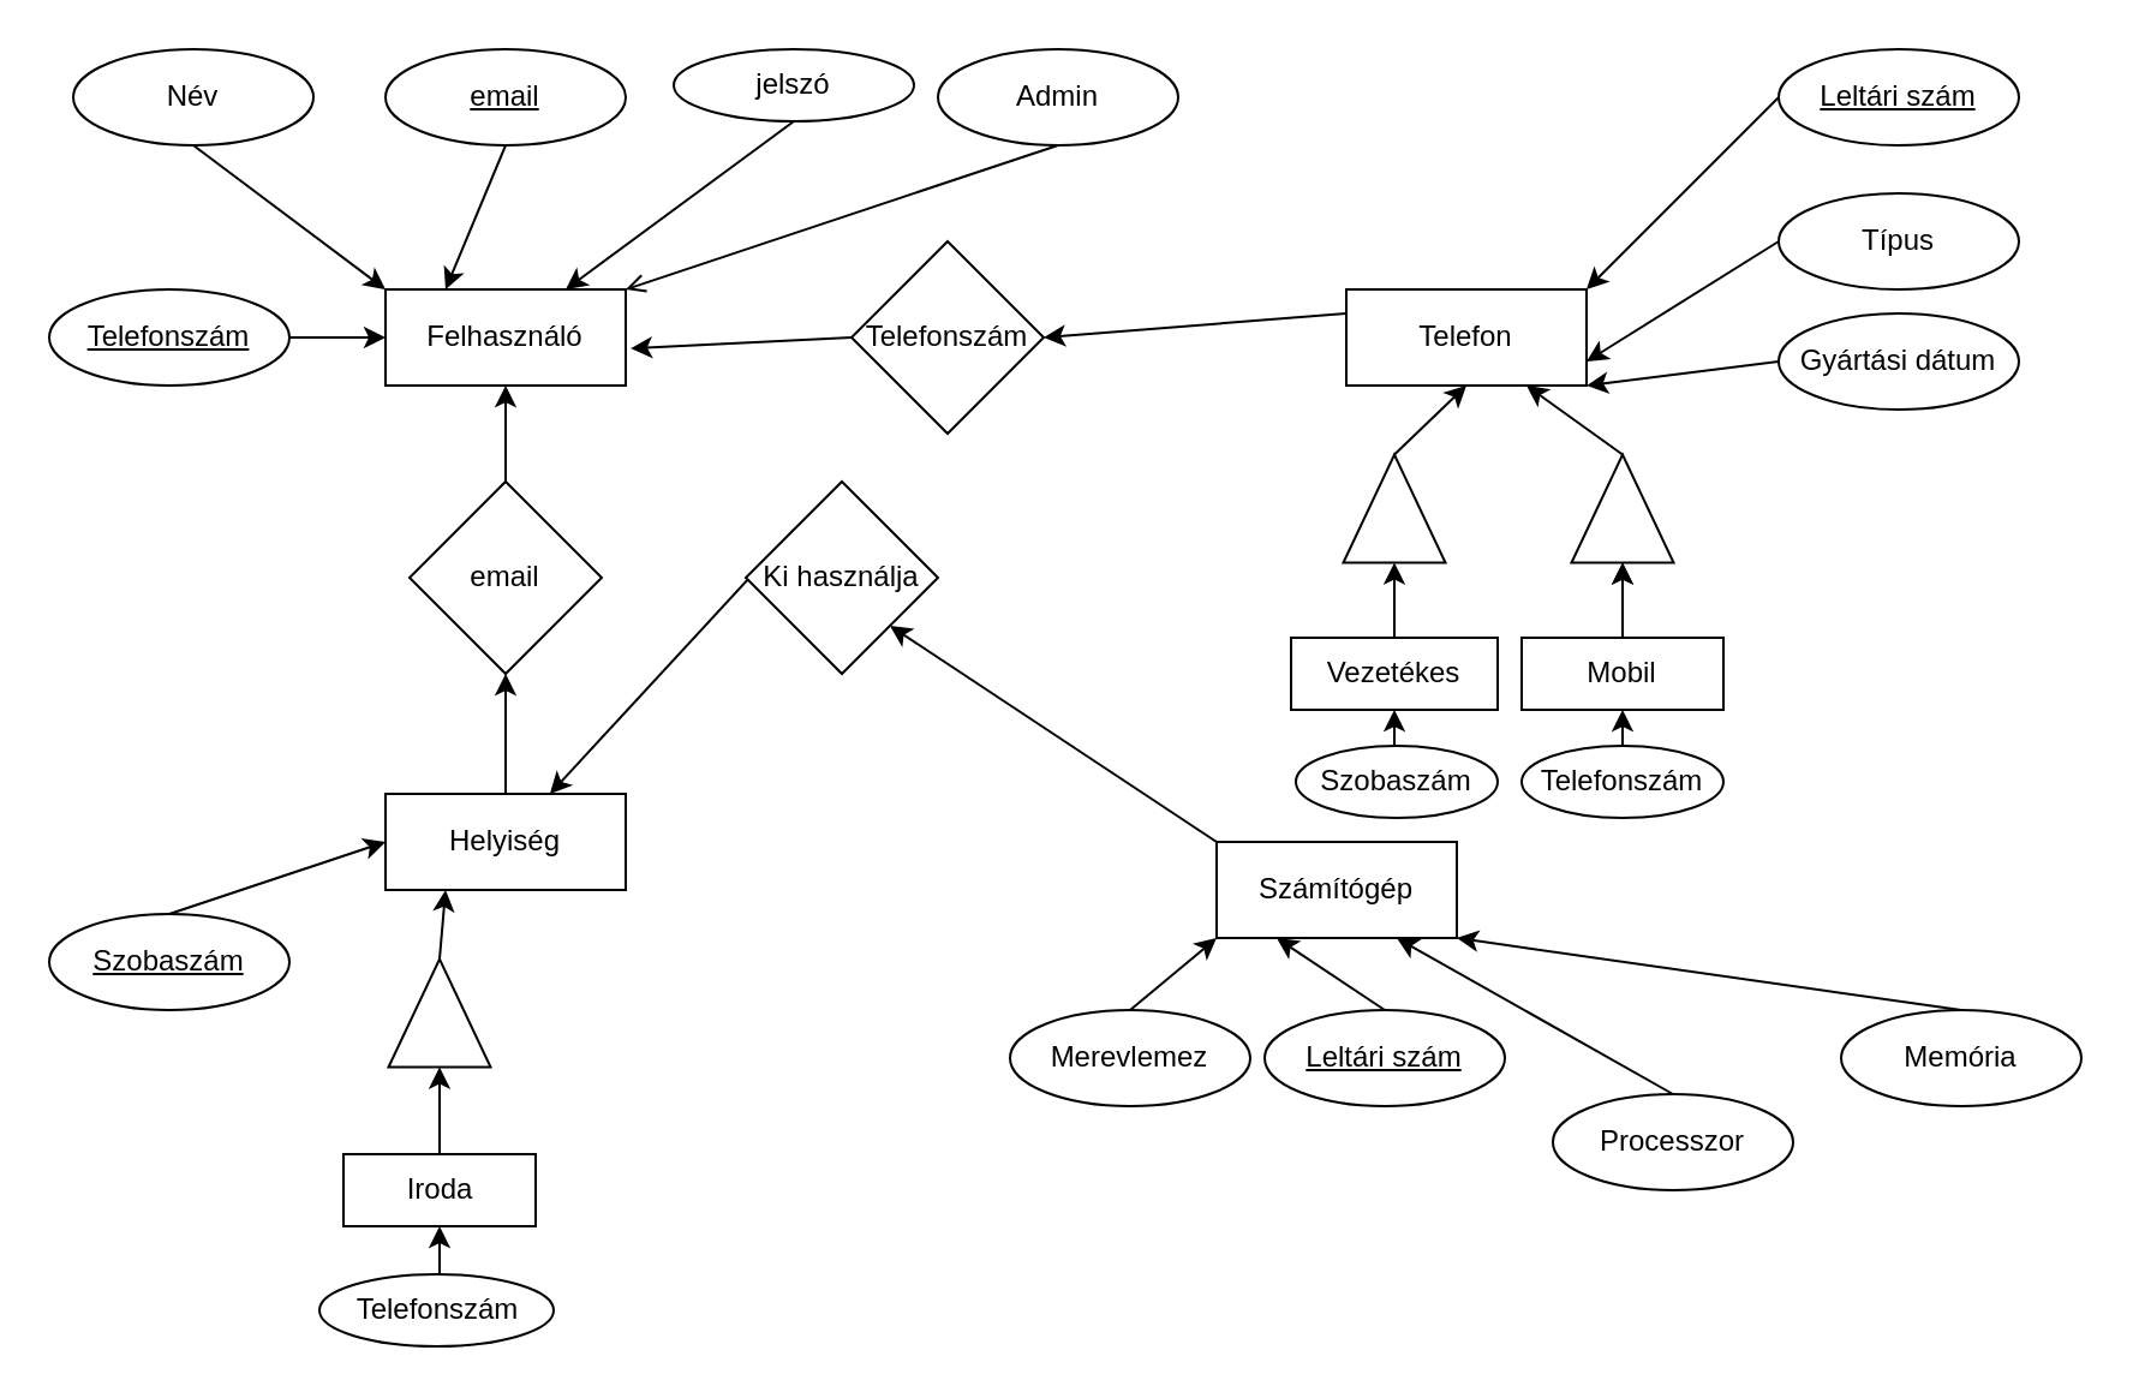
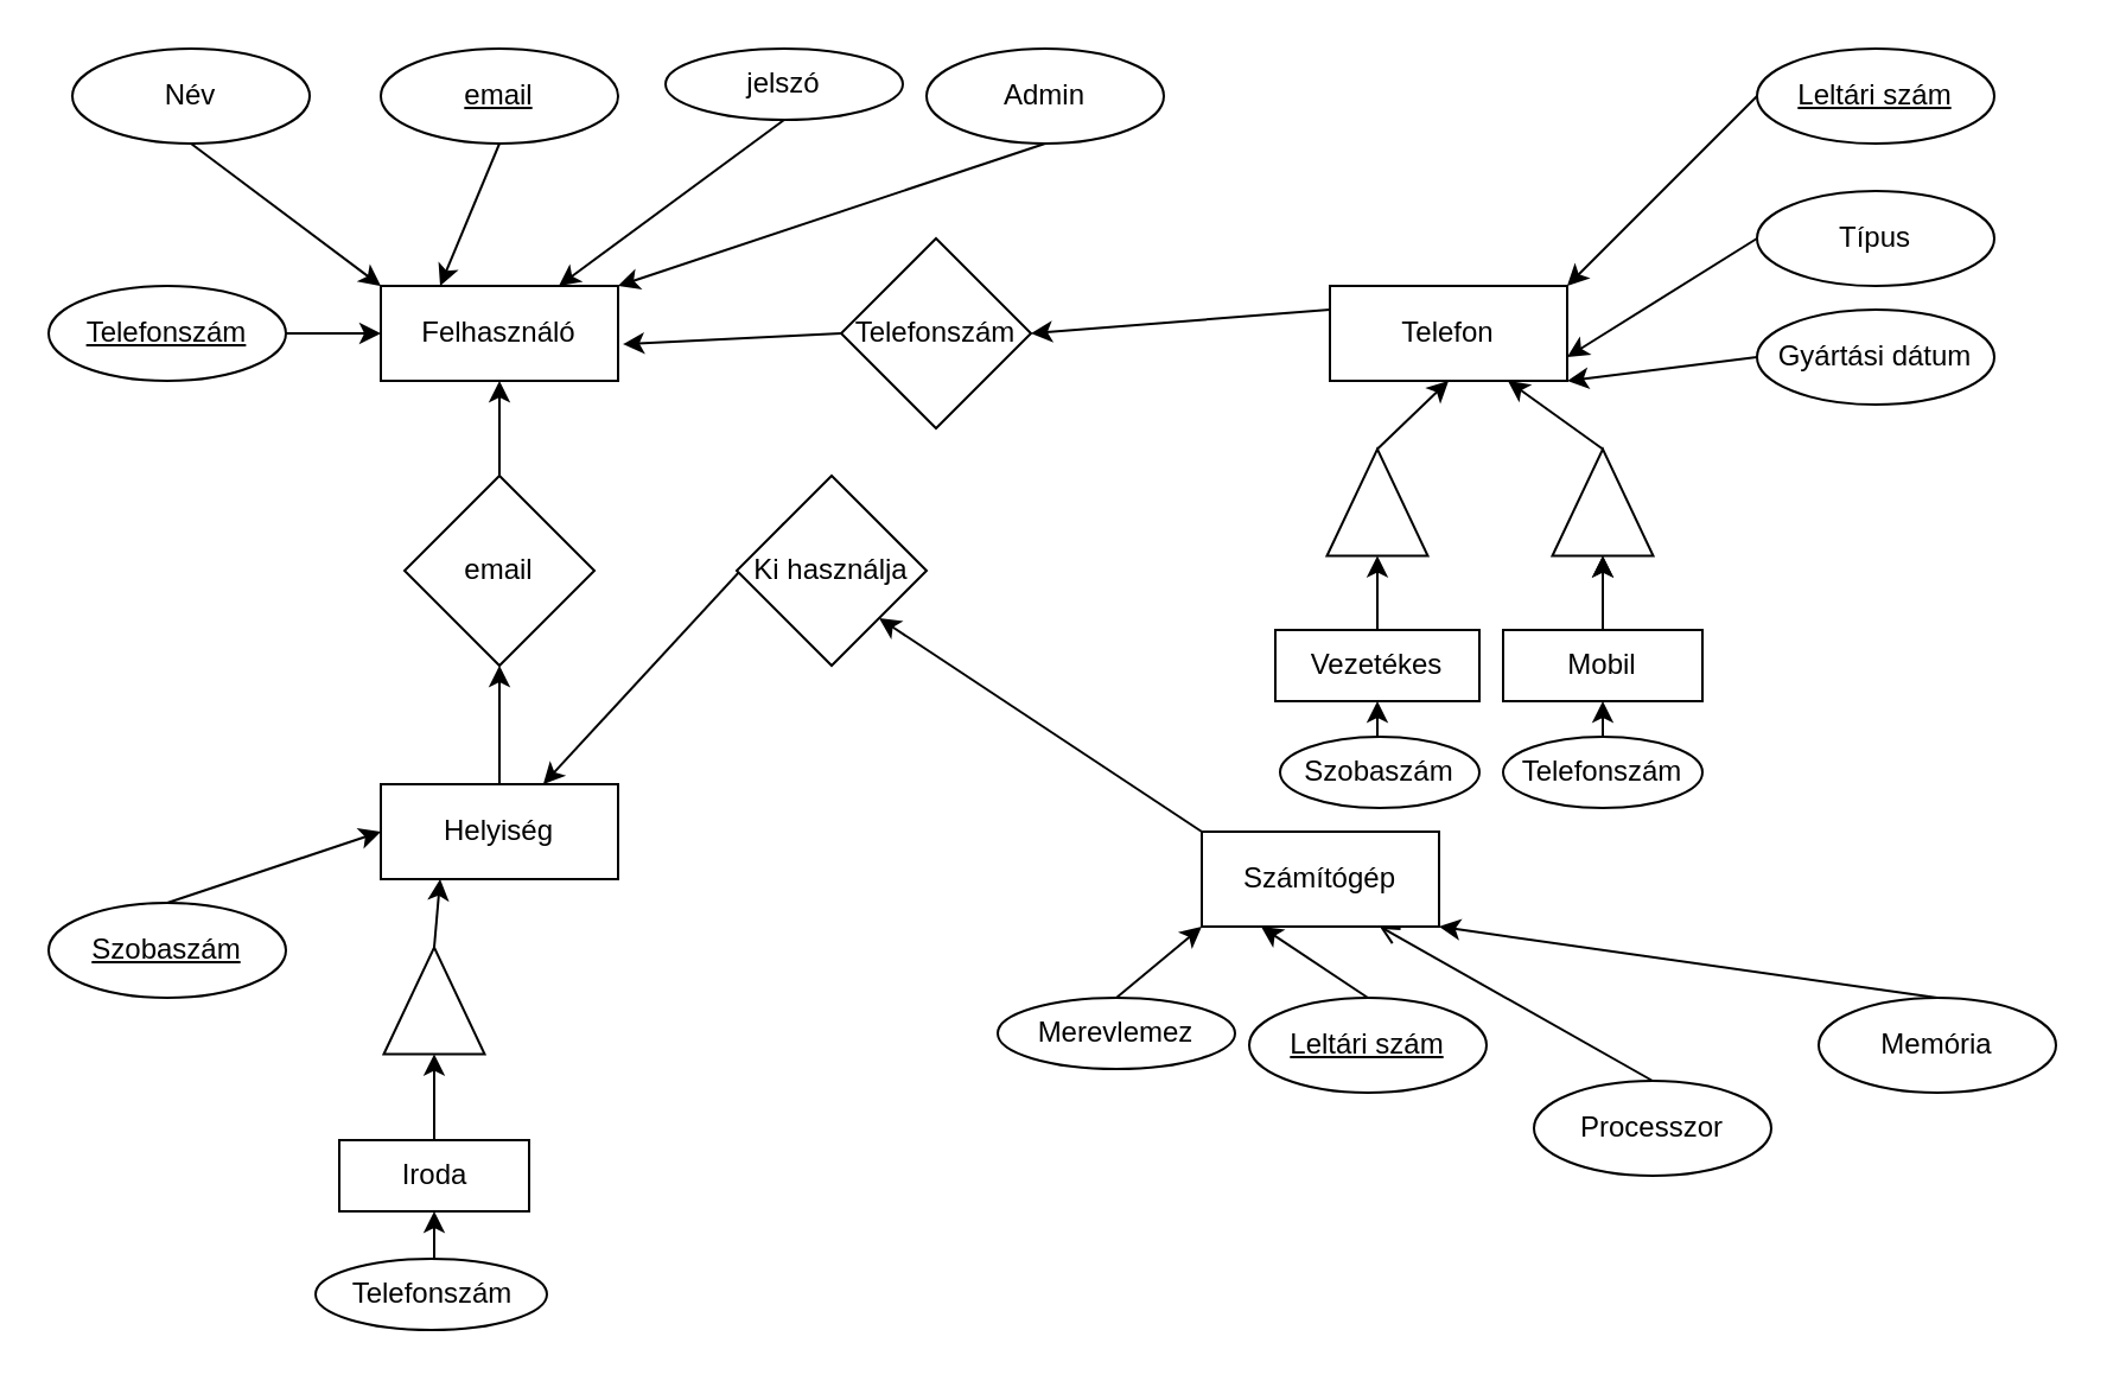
  <mxCell id="0" />
  <mxCell id="1" parent="0" />
  <mxCell id="2" value="Felhasználó" style="whiteSpace=wrap;html=1;align=center;" parent="1" vertex="1"><mxGeometry x="160" y="120" width="100" height="40" as="geometry" /></mxCell>
  <mxCell id="3" style="rounded=0;orthogonalLoop=1;jettySize=auto;html=1;exitX=0;exitY=0;exitDx=0;exitDy=0;entryX=1;entryY=1;entryDx=0;entryDy=0;" edge="1" parent="1" source="4" target="38"><mxGeometry relative="1" as="geometry" /></mxCell>
  <mxCell id="4" value="Számítógép" style="whiteSpace=wrap;html=1;align=center;" parent="1" vertex="1"><mxGeometry x="506" y="350" width="100" height="40" as="geometry" /></mxCell>
  <mxCell id="5" style="rounded=0;orthogonalLoop=1;jettySize=auto;html=1;exitX=0;exitY=0.25;exitDx=0;exitDy=0;entryX=1;entryY=0.5;entryDx=0;entryDy=0;" edge="1" parent="1" source="6" target="35"><mxGeometry relative="1" as="geometry" /></mxCell>
  <mxCell id="6" value="Telefon" style="whiteSpace=wrap;html=1;align=center;" parent="1" vertex="1"><mxGeometry x="560" y="120" width="100" height="40" as="geometry" /></mxCell>
  <mxCell id="7" style="rounded=0;orthogonalLoop=1;jettySize=auto;html=1;exitX=0.5;exitY=1;exitDx=0;exitDy=0;entryX=0;entryY=0;entryDx=0;entryDy=0;" parent="1" source="8" target="2" edge="1"><mxGeometry relative="1" as="geometry" /></mxCell>
  <mxCell id="8" value="Név" style="ellipse;whiteSpace=wrap;html=1;align=center;" parent="1" vertex="1"><mxGeometry x="30" y="20" width="100" height="40" as="geometry" /></mxCell>
  <mxCell id="9" style="rounded=0;orthogonalLoop=1;jettySize=auto;html=1;exitX=0.5;exitY=1;exitDx=0;exitDy=0;entryX=0.25;entryY=0;entryDx=0;entryDy=0;" parent="1" source="10" target="2" edge="1"><mxGeometry relative="1" as="geometry" /></mxCell>
  <mxCell id="10" value="&lt;u&gt;email&lt;/u&gt;" style="ellipse;whiteSpace=wrap;html=1;align=center;" parent="1" vertex="1"><mxGeometry x="160" y="20" width="100" height="40" as="geometry" /></mxCell>
  <mxCell id="11" style="rounded=0;orthogonalLoop=1;jettySize=auto;html=1;exitX=0.5;exitY=1;exitDx=0;exitDy=0;entryX=0.75;entryY=0;entryDx=0;entryDy=0;" parent="1" source="12" target="2" edge="1"><mxGeometry relative="1" as="geometry" /></mxCell>
  <mxCell id="12" value="jelszó" style="ellipse;whiteSpace=wrap;html=1;align=center;" parent="1" vertex="1"><mxGeometry x="280" y="20" width="100" height="30" as="geometry" /></mxCell>
- <mxCell id="13" style="rounded=0;orthogonalLoop=1;jettySize=auto;html=1;exitX=0.5;exitY=1;exitDx=0;exitDy=0;entryX=1;entryY=0;entryDx=0;entryDy=0;endArrow=open;" parent="1" source="14" target="2" edge="1"><mxGeometry relative="1" as="geometry" /></mxCell>
+ <mxCell id="13" style="rounded=0;orthogonalLoop=1;jettySize=auto;html=1;exitX=0.5;exitY=1;exitDx=0;exitDy=0;entryX=1;entryY=0;entryDx=0;entryDy=0;" parent="1" source="14" target="2" edge="1"><mxGeometry relative="1" as="geometry" /></mxCell>
  <mxCell id="14" value="Admin" style="ellipse;whiteSpace=wrap;html=1;align=center;" parent="1" vertex="1"><mxGeometry x="390" y="20" width="100" height="40" as="geometry" /></mxCell>
  <mxCell id="15" style="rounded=0;orthogonalLoop=1;jettySize=auto;html=1;exitX=0;exitY=0.5;exitDx=0;exitDy=0;entryX=1;entryY=0;entryDx=0;entryDy=0;" parent="1" source="16" target="6" edge="1"><mxGeometry relative="1" as="geometry" /></mxCell>
  <mxCell id="16" value="&lt;u&gt;Leltári szám&lt;/u&gt;" style="ellipse;whiteSpace=wrap;html=1;align=center;" parent="1" vertex="1"><mxGeometry x="740" y="20" width="100" height="40" as="geometry" /></mxCell>
  <mxCell id="17" style="rounded=0;orthogonalLoop=1;jettySize=auto;html=1;exitX=0.5;exitY=0;exitDx=0;exitDy=0;entryX=0;entryY=0.5;entryDx=0;entryDy=0;" parent="1" target="31" edge="1"><mxGeometry relative="1" as="geometry"><mxPoint x="675" y="260" as="sourcePoint" /></mxGeometry></mxCell>
  <mxCell id="18" style="rounded=0;orthogonalLoop=1;jettySize=auto;html=1;exitX=0;exitY=0.5;exitDx=0;exitDy=0;entryX=1;entryY=0.75;entryDx=0;entryDy=0;" parent="1" source="19" target="6" edge="1"><mxGeometry relative="1" as="geometry" /></mxCell>
  <mxCell id="19" value="Típus" style="ellipse;whiteSpace=wrap;html=1;align=center;" parent="1" vertex="1"><mxGeometry x="740" y="80" width="100" height="40" as="geometry" /></mxCell>
  <mxCell id="20" style="rounded=0;orthogonalLoop=1;jettySize=auto;html=1;exitX=0;exitY=0.5;exitDx=0;exitDy=0;entryX=1;entryY=1;entryDx=0;entryDy=0;" parent="1" source="21" target="6" edge="1"><mxGeometry relative="1" as="geometry" /></mxCell>
  <mxCell id="21" value="Gyártási dátum" style="ellipse;whiteSpace=wrap;html=1;align=center;" parent="1" vertex="1"><mxGeometry x="740" y="130" width="100" height="40" as="geometry" /></mxCell>
  <mxCell id="22" style="rounded=0;orthogonalLoop=1;jettySize=auto;html=1;exitX=0.5;exitY=0;exitDx=0;exitDy=0;entryX=0.25;entryY=1;entryDx=0;entryDy=0;" parent="1" source="23" target="4" edge="1"><mxGeometry relative="1" as="geometry" /></mxCell>
  <mxCell id="23" value="&lt;u&gt;Leltári szám&lt;/u&gt;" style="ellipse;whiteSpace=wrap;html=1;align=center;" parent="1" vertex="1"><mxGeometry x="526" y="420" width="100" height="40" as="geometry" /></mxCell>
- <mxCell id="24" style="rounded=0;orthogonalLoop=1;jettySize=auto;html=1;exitX=0.5;exitY=0;exitDx=0;exitDy=0;entryX=0.75;entryY=1;entryDx=0;entryDy=0;" parent="1" source="25" target="4" edge="1"><mxGeometry relative="1" as="geometry" /></mxCell>
+ <mxCell id="24" style="rounded=0;orthogonalLoop=1;jettySize=auto;html=1;exitX=0.5;exitY=0;exitDx=0;exitDy=0;entryX=0.75;entryY=1;entryDx=0;entryDy=0;endArrow=open;" parent="1" source="25" target="4" edge="1"><mxGeometry relative="1" as="geometry" /></mxCell>
  <mxCell id="25" value="Processzor" style="ellipse;whiteSpace=wrap;html=1;align=center;" parent="1" vertex="1"><mxGeometry x="646" y="455" width="100" height="40" as="geometry" /></mxCell>
  <mxCell id="26" style="rounded=0;orthogonalLoop=1;jettySize=auto;html=1;exitX=0.5;exitY=0;exitDx=0;exitDy=0;entryX=1;entryY=1;entryDx=0;entryDy=0;" parent="1" source="27" target="4" edge="1"><mxGeometry relative="1" as="geometry" /></mxCell>
  <mxCell id="27" value="Memória" style="ellipse;whiteSpace=wrap;html=1;align=center;" parent="1" vertex="1"><mxGeometry x="766" y="420" width="100" height="40" as="geometry" /></mxCell>
  <mxCell id="28" style="rounded=0;orthogonalLoop=1;jettySize=auto;html=1;exitX=0.5;exitY=0;exitDx=0;exitDy=0;entryX=0;entryY=1;entryDx=0;entryDy=0;" parent="1" source="29" target="4" edge="1"><mxGeometry relative="1" as="geometry" /></mxCell>
- <mxCell id="29" value="Merevlemez" style="ellipse;whiteSpace=wrap;html=1;align=center;" parent="1" vertex="1"><mxGeometry x="420" y="420" width="100" height="40" as="geometry" /></mxCell>
+ <mxCell id="29" value="Merevlemez" style="ellipse;whiteSpace=wrap;html=1;align=center;" parent="1" vertex="1"><mxGeometry x="420" y="420" width="100" height="30" as="geometry" /></mxCell>
  <mxCell id="30" style="rounded=0;orthogonalLoop=1;jettySize=auto;html=1;exitX=1;exitY=0.5;exitDx=0;exitDy=0;entryX=0.75;entryY=1;entryDx=0;entryDy=0;" edge="1" parent="1" source="31" target="6"><mxGeometry relative="1" as="geometry" /></mxCell>
  <mxCell id="31" value="" style="triangle;whiteSpace=wrap;html=1;rotation=-90;" vertex="1" parent="1"><mxGeometry x="652.5" y="190" width="45" height="42.5" as="geometry" /></mxCell>
  <mxCell id="32" style="rounded=0;orthogonalLoop=1;jettySize=auto;html=1;exitX=1;exitY=0.5;exitDx=0;exitDy=0;entryX=0.5;entryY=1;entryDx=0;entryDy=0;" edge="1" parent="1" source="33" target="6"><mxGeometry relative="1" as="geometry" /></mxCell>
  <mxCell id="33" value="" style="triangle;whiteSpace=wrap;html=1;rotation=-90;" vertex="1" parent="1"><mxGeometry x="557.5" y="190" width="45" height="42.5" as="geometry" /></mxCell>
  <mxCell id="34" style="rounded=0;orthogonalLoop=1;jettySize=auto;html=1;exitX=0.5;exitY=0;exitDx=0;exitDy=0;entryX=0;entryY=0.5;entryDx=0;entryDy=0;" edge="1" parent="1" source="47" target="33"><mxGeometry relative="1" as="geometry"><mxPoint x="580" y="260" as="sourcePoint" /><mxPoint x="662" y="244" as="targetPoint" /></mxGeometry></mxCell>
  <mxCell id="35" value="Telefonszám" style="rhombus;whiteSpace=wrap;html=1;" vertex="1" parent="1"><mxGeometry x="354" y="100" width="80" height="80" as="geometry" /></mxCell>
  <mxCell id="36" style="rounded=0;orthogonalLoop=1;jettySize=auto;html=1;exitX=0;exitY=0.5;exitDx=0;exitDy=0;entryX=1.02;entryY=0.614;entryDx=0;entryDy=0;entryPerimeter=0;" edge="1" parent="1" source="35" target="2"><mxGeometry relative="1" as="geometry" /></mxCell>
  <mxCell id="37" style="rounded=0;orthogonalLoop=1;jettySize=auto;html=1;exitX=0;exitY=0;exitDx=0;exitDy=0;" edge="1" parent="1" source="38" target="44"><mxGeometry relative="1" as="geometry" /></mxCell>
  <mxCell id="38" value="Ki használja" style="rhombus;whiteSpace=wrap;html=1;" vertex="1" parent="1"><mxGeometry x="310" y="200" width="80" height="80" as="geometry" /></mxCell>
  <mxCell id="39" style="rounded=0;orthogonalLoop=1;jettySize=auto;html=1;exitX=0.5;exitY=0;exitDx=0;exitDy=0;entryX=0;entryY=0.5;entryDx=0;entryDy=0;" edge="1" parent="1" source="40" target="44"><mxGeometry relative="1" as="geometry" /></mxCell>
  <mxCell id="40" value="Szobaszám" style="ellipse;whiteSpace=wrap;html=1;align=center;fontStyle=4;" vertex="1" parent="1"><mxGeometry y="380" width="100" height="40" as="geometry" x="20" /></mxCell>
  <mxCell id="41" style="rounded=0;orthogonalLoop=1;jettySize=auto;html=1;exitX=0.5;exitY=0;exitDx=0;exitDy=0;entryX=0.5;entryY=1;entryDx=0;entryDy=0;" edge="1" parent="1" source="42" target="2"><mxGeometry relative="1" as="geometry" /></mxCell>
  <mxCell id="42" value="email" style="rhombus;whiteSpace=wrap;html=1;" vertex="1" parent="1"><mxGeometry x="170" y="200" width="80" height="80" as="geometry" /></mxCell>
  <mxCell id="43" style="rounded=0;orthogonalLoop=1;jettySize=auto;html=1;exitX=0.5;exitY=0;exitDx=0;exitDy=0;entryX=0.5;entryY=1;entryDx=0;entryDy=0;" edge="1" parent="1" source="44" target="42"><mxGeometry relative="1" as="geometry" /></mxCell>
  <mxCell id="44" value="Helyiség" style="whiteSpace=wrap;html=1;align=center;" vertex="1" parent="1"><mxGeometry x="160" y="330" width="100" height="40" as="geometry" /></mxCell>
  <mxCell id="45" value="" style="edgeStyle=orthogonalEdgeStyle;rounded=0;orthogonalLoop=1;jettySize=auto;html=1;exitX=0.5;exitY=0;exitDx=0;exitDy=0;" edge="1" parent="1" source="46" target="31"><mxGeometry relative="1" as="geometry" /></mxCell>
  <mxCell id="46" value="Mobil" style="whiteSpace=wrap;html=1;align=center;" vertex="1" parent="1"><mxGeometry x="633" y="265" width="84" height="30" as="geometry" /></mxCell>
  <mxCell id="47" value="Vezetékes" style="whiteSpace=wrap;html=1;align=center;" vertex="1" parent="1"><mxGeometry x="537" y="265" width="86" height="30" as="geometry" /></mxCell>
  <mxCell id="48" style="edgeStyle=orthogonalEdgeStyle;rounded=0;orthogonalLoop=1;jettySize=auto;html=1;exitX=0.5;exitY=0;exitDx=0;exitDy=0;entryX=0.5;entryY=1;entryDx=0;entryDy=0;" edge="1" parent="1" source="49" target="46"><mxGeometry relative="1" as="geometry" /></mxCell>
  <mxCell id="49" value="Telefonszám" style="ellipse;whiteSpace=wrap;html=1;align=center;" vertex="1" parent="1"><mxGeometry x="633" y="310" width="84" height="30" as="geometry" /></mxCell>
  <mxCell id="50" style="edgeStyle=orthogonalEdgeStyle;rounded=0;orthogonalLoop=1;jettySize=auto;html=1;exitX=0.5;exitY=0;exitDx=0;exitDy=0;entryX=0.5;entryY=1;entryDx=0;entryDy=0;" edge="1" parent="1" source="51" target="47"><mxGeometry relative="1" as="geometry" /></mxCell>
  <mxCell id="51" value="Szobaszám" style="ellipse;whiteSpace=wrap;html=1;align=center;" vertex="1" parent="1"><mxGeometry x="539" y="310" width="84" height="30" as="geometry" /></mxCell>
  <mxCell id="52" style="rounded=0;orthogonalLoop=1;jettySize=auto;html=1;exitX=1;exitY=0.5;exitDx=0;exitDy=0;entryX=0;entryY=0.5;entryDx=0;entryDy=0;" edge="1" parent="1" source="53" target="2"><mxGeometry relative="1" as="geometry" /></mxCell>
  <mxCell id="53" value="&lt;u&gt;Telefonszám&lt;/u&gt;" style="ellipse;whiteSpace=wrap;html=1;align=center;" vertex="1" parent="1"><mxGeometry y="120" width="100" height="40" as="geometry" x="20" /></mxCell>
  <mxCell id="54" style="rounded=0;orthogonalLoop=1;jettySize=auto;html=1;exitX=1;exitY=0.5;exitDx=0;exitDy=0;entryX=0.25;entryY=1;entryDx=0;entryDy=0;" edge="1" parent="1" source="55" target="44"><mxGeometry relative="1" as="geometry" /></mxCell>
  <mxCell id="55" value="" style="triangle;whiteSpace=wrap;html=1;rotation=-90;" vertex="1" parent="1"><mxGeometry x="160" y="400" width="45" height="42.5" as="geometry" /></mxCell>
  <mxCell id="56" style="rounded=0;orthogonalLoop=1;jettySize=auto;html=1;exitX=0.5;exitY=0;exitDx=0;exitDy=0;entryX=0;entryY=0.5;entryDx=0;entryDy=0;" edge="1" parent="1" source="57" target="55"><mxGeometry relative="1" as="geometry" /></mxCell>
  <mxCell id="57" value="Iroda" style="whiteSpace=wrap;html=1;align=center;" vertex="1" parent="1"><mxGeometry x="142.5" y="480" width="80" height="30" as="geometry" /></mxCell>
  <mxCell id="58" style="edgeStyle=orthogonalEdgeStyle;rounded=0;orthogonalLoop=1;jettySize=auto;html=1;exitX=0.5;exitY=0;exitDx=0;exitDy=0;entryX=0.5;entryY=1;entryDx=0;entryDy=0;" edge="1" parent="1" source="59" target="57"><mxGeometry relative="1" as="geometry" /></mxCell>
  <mxCell id="59" value="Telefonszám" style="ellipse;whiteSpace=wrap;html=1;align=center;" vertex="1" parent="1"><mxGeometry x="132.5" y="530" width="97.5" height="30" as="geometry" /></mxCell>
